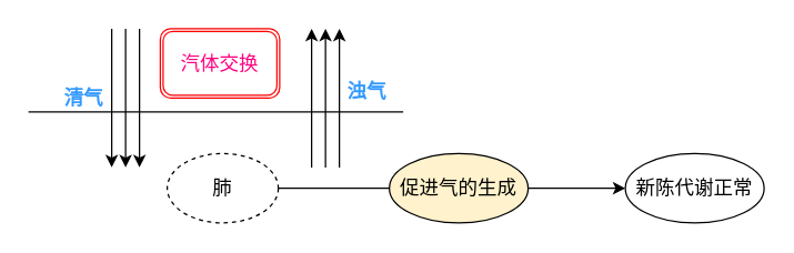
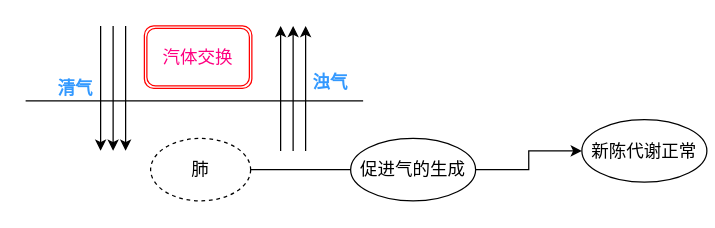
  <mxCell id="0" />
  <mxCell id="1" parent="0" />
  <mxCell id="2" value="汽体交换" style="shape=ext;double=1;rounded=1;whiteSpace=wrap;html=1;fontSize=14;strokeColor=#FF0000;fontColor=#FF0080;" vertex="1" parent="1"><mxGeometry x="115" y="20" width="86" height="50" as="geometry" /></mxCell>
  <mxCell id="3" style="edgeStyle=orthogonalEdgeStyle;rounded=0;orthogonalLoop=1;jettySize=auto;html=1;exitX=1;exitY=0.5;exitDx=0;exitDy=0;entryX=0;entryY=0.5;entryDx=0;entryDy=0;endArrow=none;" edge="1" parent="1" source="4" target="17"><mxGeometry relative="1" as="geometry" /></mxCell>
  <mxCell id="4" value="肺" style="ellipse;whiteSpace=wrap;html=1;fontSize=14;dashed=1;" vertex="1" parent="1"><mxGeometry x="120" y="110" width="80" height="50" as="geometry" /></mxCell>
  <mxCell id="5" value="" style="endArrow=none;html=1;rounded=0;" edge="1" parent="1"><mxGeometry width="50" height="50" relative="1" as="geometry"><mxPoint x="20" y="80" as="sourcePoint" /><mxPoint x="290" y="80" as="targetPoint" /></mxGeometry></mxCell>
  <mxCell id="6" value="" style="group" vertex="1" connectable="0" parent="1"><mxGeometry x="80" y="20" width="20" height="100" as="geometry" /></mxCell>
  <mxCell id="7" value="" style="endArrow=classic;html=1;rounded=0;" edge="1" parent="6"><mxGeometry width="50" height="50" relative="1" as="geometry"><mxPoint as="sourcePoint" /><mxPoint y="100" as="targetPoint" /></mxGeometry></mxCell>
  <mxCell id="8" value="" style="endArrow=classic;html=1;rounded=0;" edge="1" parent="6"><mxGeometry width="50" height="50" relative="1" as="geometry"><mxPoint x="10" as="sourcePoint" /><mxPoint x="10" y="100" as="targetPoint" /></mxGeometry></mxCell>
  <mxCell id="9" value="" style="endArrow=classic;html=1;rounded=0;" edge="1" parent="6"><mxGeometry width="50" height="50" relative="1" as="geometry"><mxPoint x="20" as="sourcePoint" /><mxPoint x="20" y="100" as="targetPoint" /></mxGeometry></mxCell>
  <mxCell id="10" value="" style="group;rotation=-180;" vertex="1" connectable="0" parent="1"><mxGeometry x="224" y="20" width="20" height="100" as="geometry" /></mxCell>
  <mxCell id="11" value="" style="endArrow=classic;html=1;rounded=0;" edge="1" parent="10"><mxGeometry width="50" height="50" relative="1" as="geometry"><mxPoint x="20" y="100" as="sourcePoint" /><mxPoint x="20" as="targetPoint" /></mxGeometry></mxCell>
  <mxCell id="12" value="" style="endArrow=classic;html=1;rounded=0;" edge="1" parent="10"><mxGeometry width="50" height="50" relative="1" as="geometry"><mxPoint x="10" y="100" as="sourcePoint" /><mxPoint x="10" as="targetPoint" /></mxGeometry></mxCell>
  <mxCell id="13" value="" style="endArrow=classic;html=1;rounded=0;" edge="1" parent="10"><mxGeometry width="50" height="50" relative="1" as="geometry"><mxPoint y="100" as="sourcePoint" /><mxPoint as="targetPoint" /></mxGeometry></mxCell>
  <mxCell id="14" value="清气" style="text;html=1;strokeColor=none;fillColor=none;align=center;verticalAlign=middle;whiteSpace=wrap;rounded=0;fontStyle=1;fontSize=14;fontColor=#3399FF;" vertex="1" parent="1"><mxGeometry x="30" y="55" width="60" height="30" as="geometry" /></mxCell>
  <mxCell id="15" value="浊气" style="text;html=1;strokeColor=none;fillColor=none;align=center;verticalAlign=middle;whiteSpace=wrap;rounded=0;fontStyle=1;fontSize=14;fontColor=#3399FF;" vertex="1" parent="1"><mxGeometry x="234" y="50" width="60" height="30" as="geometry" /></mxCell>
  <mxCell id="16" style="edgeStyle=orthogonalEdgeStyle;rounded=0;orthogonalLoop=1;jettySize=auto;html=1;exitX=1;exitY=0.5;exitDx=0;exitDy=0;" edge="1" parent="1" source="17" target="18"><mxGeometry relative="1" as="geometry" /></mxCell>
- <mxCell id="17" value="促进气的生成" style="ellipse;whiteSpace=wrap;html=1;fontSize=14;fillColor=#fff2cc;" vertex="1" parent="1"><mxGeometry x="280" y="110" width="100" height="50" as="geometry" /></mxCell>
- <mxCell id="18" value="新陈代谢正常" style="ellipse;whiteSpace=wrap;html=1;fontSize=14;" vertex="1" parent="1"><mxGeometry x="450" y="110" width="100" height="50" as="geometry" /></mxCell>
+ <mxCell id="17" value="促进气的生成" style="ellipse;whiteSpace=wrap;html=1;fontSize=14;" vertex="1" parent="1"><mxGeometry x="280" y="110" width="100" height="50" as="geometry" /></mxCell>
+ <mxCell id="18" value="新陈代谢正常" style="ellipse;whiteSpace=wrap;html=1;fontSize=14;" vertex="1" parent="1"><mxGeometry x="465" y="95" width="100" height="50" as="geometry" /></mxCell>
